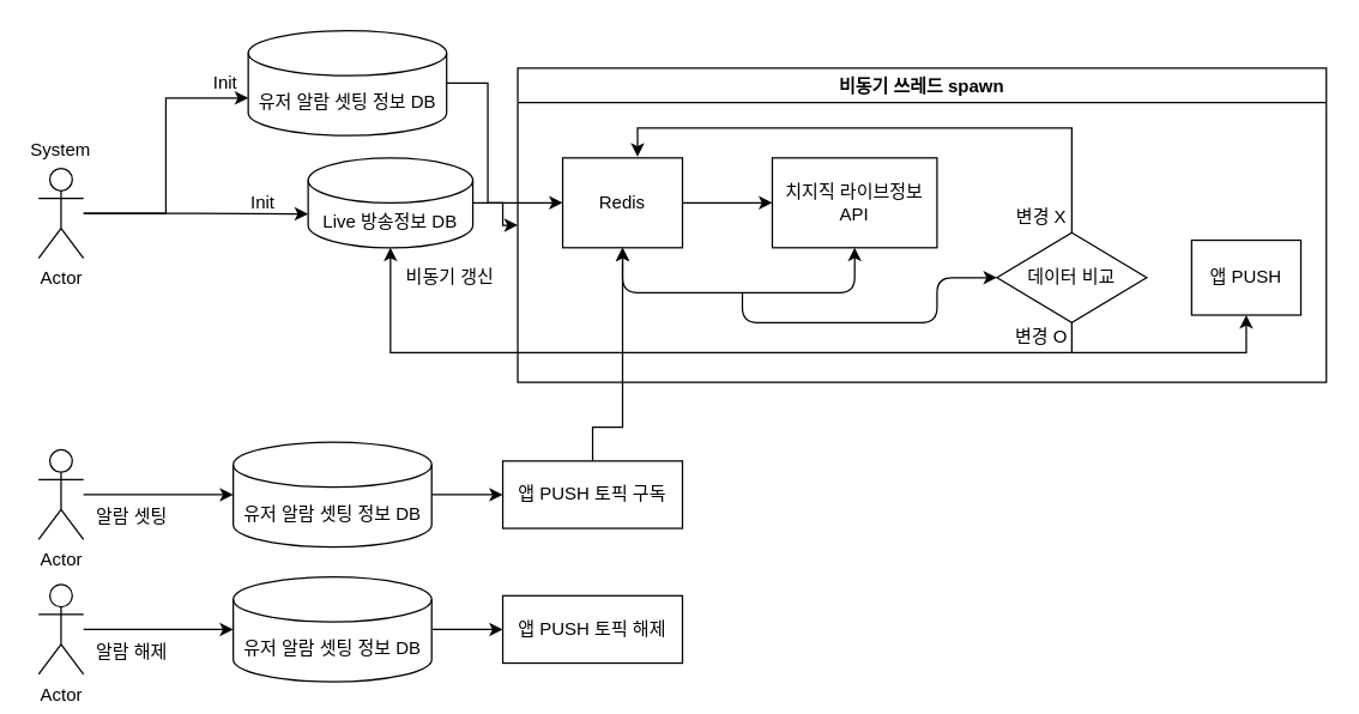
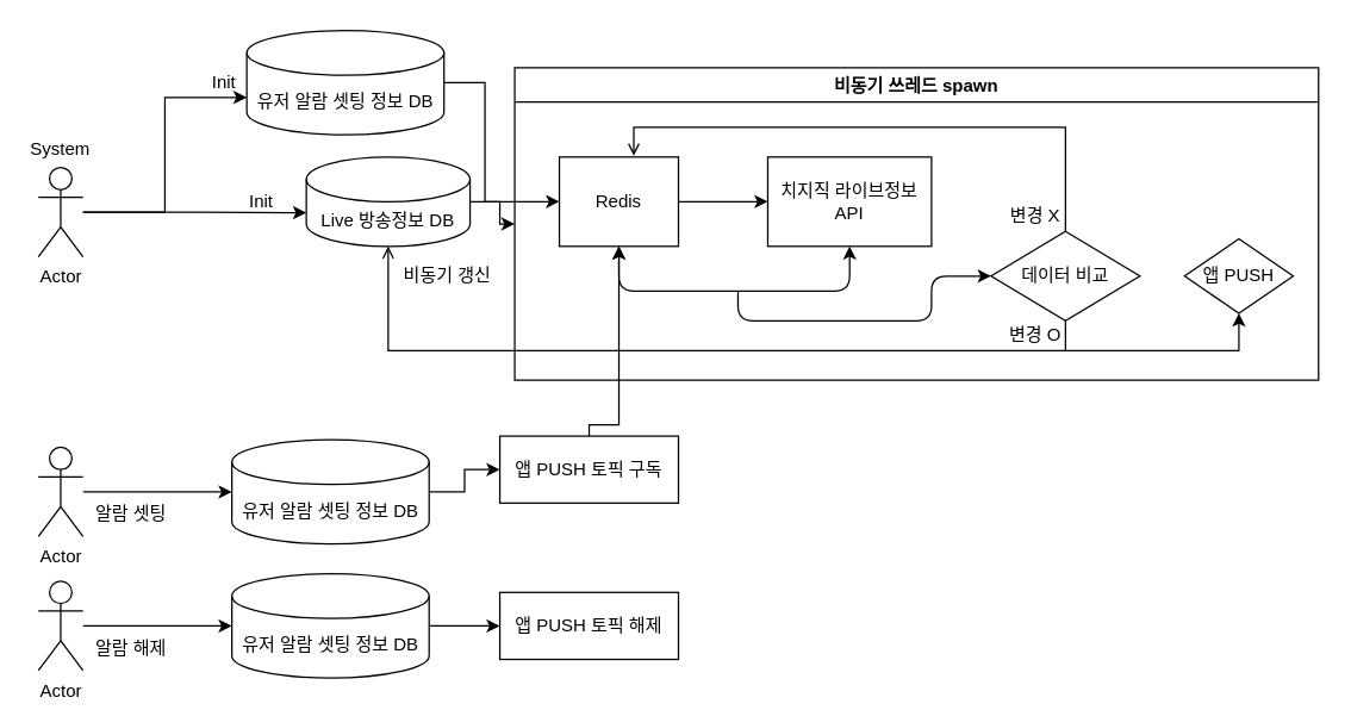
  <mxCell id="0" />
  <mxCell id="1" parent="0" />
  <mxCell id="2" style="edgeStyle=orthogonalEdgeStyle;rounded=0;orthogonalLoop=1;jettySize=auto;html=1;entryX=0;entryY=0;entryDx=0;entryDy=37.5;entryPerimeter=0;" parent="1" source="3" target="6" edge="1"><mxGeometry relative="1" as="geometry" /></mxCell>
  <mxCell id="3" value="Actor" style="shape=umlActor;verticalLabelPosition=bottom;verticalAlign=top;html=1;outlineConnect=0;" parent="1" vertex="1"><mxGeometry x="25" y="112" width="30" height="60" as="geometry" /></mxCell>
  <mxCell id="4" value="System" style="text;html=1;strokeColor=none;fillColor=none;align=center;verticalAlign=middle;whiteSpace=wrap;rounded=0;" parent="1" vertex="1"><mxGeometry x="20" y="90" width="40" height="20" as="geometry" /></mxCell>
  <mxCell id="5" style="edgeStyle=orthogonalEdgeStyle;rounded=0;orthogonalLoop=1;jettySize=auto;html=1;" parent="1" source="6" target="21" edge="1"><mxGeometry relative="1" as="geometry" /></mxCell>
  <mxCell id="6" value="Live 방송정보 DB" style="shape=cylinder3;whiteSpace=wrap;html=1;boundedLbl=1;backgroundOutline=1;size=15;" parent="1" vertex="1"><mxGeometry x="205" y="105" width="110" height="60" as="geometry" /></mxCell>
  <mxCell id="7" style="edgeStyle=orthogonalEdgeStyle;rounded=0;orthogonalLoop=1;jettySize=auto;html=1;entryX=0;entryY=0.5;entryDx=0;entryDy=0;" parent="1" source="8" target="9" edge="1"><mxGeometry relative="1" as="geometry" /></mxCell>
  <mxCell id="8" value="Redis" style="rounded=0;whiteSpace=wrap;html=1;" parent="1" vertex="1"><mxGeometry x="375" y="105" width="80" height="60" as="geometry" /></mxCell>
  <mxCell id="9" value="치지직 라이브정보 API" style="rounded=0;whiteSpace=wrap;html=1;" parent="1" vertex="1"><mxGeometry x="515" y="105" width="110" height="60" as="geometry" /></mxCell>
  <mxCell id="10" value="" style="endArrow=classic;startArrow=classic;html=1;exitX=0.5;exitY=1;exitDx=0;exitDy=0;entryX=0.5;entryY=1;entryDx=0;entryDy=0;" parent="1" source="8" target="9" edge="1"><mxGeometry width="50" height="50" relative="1" as="geometry"><mxPoint x="465" y="225" as="sourcePoint" /><mxPoint x="515" y="175" as="targetPoint" /><Array as="points"><mxPoint x="415" y="195" /><mxPoint x="495" y="195" /><mxPoint x="570" y="195" /></Array></mxGeometry></mxCell>
- <mxCell id="11" style="edgeStyle=orthogonalEdgeStyle;rounded=0;orthogonalLoop=1;jettySize=auto;html=1;entryX=0.625;entryY=-0.014;entryDx=0;entryDy=0;entryPerimeter=0;" parent="1" source="13" target="8" edge="1"><mxGeometry relative="1" as="geometry"><Array as="points"><mxPoint x="715" y="85" /><mxPoint x="425" y="85" /></Array></mxGeometry></mxCell>
- <mxCell id="12" style="edgeStyle=orthogonalEdgeStyle;rounded=0;orthogonalLoop=1;jettySize=auto;html=1;entryX=0.5;entryY=1;entryDx=0;entryDy=0;entryPerimeter=0;" parent="1" source="13" target="6" edge="1"><mxGeometry relative="1" as="geometry"><Array as="points"><mxPoint x="715" y="235" /><mxPoint x="260" y="235" /></Array></mxGeometry></mxCell>
+ <mxCell id="11" style="edgeStyle=orthogonalEdgeStyle;rounded=0;orthogonalLoop=1;jettySize=auto;html=1;entryX=0.625;entryY=-0.014;entryDx=0;entryDy=0;entryPerimeter=0;endArrow=open;" parent="1" source="13" target="8" edge="1"><mxGeometry relative="1" as="geometry"><Array as="points"><mxPoint x="715" y="85" /><mxPoint x="425" y="85" /></Array></mxGeometry></mxCell>
+ <mxCell id="12" style="edgeStyle=orthogonalEdgeStyle;rounded=0;orthogonalLoop=1;jettySize=auto;html=1;entryX=0.5;entryY=1;entryDx=0;entryDy=0;entryPerimeter=0;endArrow=open;" parent="1" source="13" target="6" edge="1"><mxGeometry relative="1" as="geometry"><Array as="points"><mxPoint x="715" y="235" /><mxPoint x="260" y="235" /></Array></mxGeometry></mxCell>
  <mxCell id="13" value="데이터 비교" style="rhombus;whiteSpace=wrap;html=1;" parent="1" vertex="1"><mxGeometry x="665" y="155" width="100" height="60" as="geometry" /></mxCell>
  <mxCell id="14" value="" style="endArrow=classic;html=1;entryX=0;entryY=0.5;entryDx=0;entryDy=0;" parent="1" target="13" edge="1"><mxGeometry width="50" height="50" relative="1" as="geometry"><mxPoint x="495" y="195" as="sourcePoint" /><mxPoint x="605" y="185" as="targetPoint" /><Array as="points"><mxPoint x="495" y="215" /><mxPoint x="565" y="215" /><mxPoint x="625" y="215" /><mxPoint x="625" y="185" /></Array></mxGeometry></mxCell>
  <mxCell id="15" value="변경 X" style="text;html=1;strokeColor=none;fillColor=none;align=center;verticalAlign=middle;whiteSpace=wrap;rounded=0;" parent="1" vertex="1"><mxGeometry x="675" y="135" width="40" height="20" as="geometry" /></mxCell>
  <mxCell id="16" style="edgeStyle=orthogonalEdgeStyle;rounded=0;orthogonalLoop=1;jettySize=auto;html=1;exitX=1;exitY=1;exitDx=0;exitDy=0;entryX=0.5;entryY=1;entryDx=0;entryDy=0;" parent="1" source="17" target="18" edge="1"><mxGeometry relative="1" as="geometry"><Array as="points"><mxPoint x="832" y="235" /><mxPoint x="832" y="210" /></Array></mxGeometry></mxCell>
  <mxCell id="17" value="변경 O" style="text;html=1;strokeColor=none;fillColor=none;align=center;verticalAlign=middle;whiteSpace=wrap;rounded=0;" parent="1" vertex="1"><mxGeometry x="675" y="215" width="40" height="20" as="geometry" /></mxCell>
- <mxCell id="18" value="앱 PUSH" style="rounded=0;whiteSpace=wrap;html=1;" parent="1" vertex="1"><mxGeometry x="795" y="160" width="73" height="50" as="geometry" /></mxCell>
+ <mxCell id="18" value="앱 PUSH" style="rhombus;whiteSpace=wrap;html=1;" parent="1" vertex="1"><mxGeometry x="795" y="160" width="73" height="50" as="geometry" /></mxCell>
  <mxCell id="19" value="비동기 갱신" style="text;html=1;strokeColor=none;fillColor=none;align=center;verticalAlign=middle;whiteSpace=wrap;rounded=0;" parent="1" vertex="1"><mxGeometry x="265" y="175" width="70" height="20" as="geometry" /></mxCell>
  <mxCell id="20" value="Actor" style="shape=umlActor;verticalLabelPosition=bottom;verticalAlign=top;html=1;outlineConnect=0;" parent="1" vertex="1"><mxGeometry x="25" y="300" width="30" height="60" as="geometry" /></mxCell>
  <mxCell id="21" value="비동기 쓰레드 spawn" style="swimlane;" parent="1" vertex="1"><mxGeometry x="345" y="45" width="540" height="210" as="geometry" /></mxCell>
  <mxCell id="22" value="Init" style="text;html=1;strokeColor=none;fillColor=none;align=center;verticalAlign=middle;whiteSpace=wrap;rounded=0;" parent="1" vertex="1"><mxGeometry x="155" y="125" width="40" height="20" as="geometry" /></mxCell>
  <mxCell id="23" value="알람 셋팅" style="text;html=1;strokeColor=none;fillColor=none;align=center;verticalAlign=middle;whiteSpace=wrap;rounded=0;" parent="1" vertex="1"><mxGeometry x="45" y="335" width="85" height="20" as="geometry" /></mxCell>
  <mxCell id="24" style="edgeStyle=orthogonalEdgeStyle;rounded=0;orthogonalLoop=1;jettySize=auto;html=1;entryX=0;entryY=0.5;entryDx=0;entryDy=0;" edge="1" parent="1" source="25" target="28"><mxGeometry relative="1" as="geometry" /></mxCell>
  <mxCell id="25" value="유저 알람 셋팅 정보 DB" style="shape=cylinder3;whiteSpace=wrap;html=1;boundedLbl=1;backgroundOutline=1;size=15;" vertex="1" parent="1"><mxGeometry x="155" y="295" width="132.5" height="70" as="geometry" /></mxCell>
  <mxCell id="26" style="edgeStyle=orthogonalEdgeStyle;rounded=0;orthogonalLoop=1;jettySize=auto;html=1;entryX=0;entryY=0.5;entryDx=0;entryDy=0;entryPerimeter=0;" edge="1" parent="1" source="20" target="25"><mxGeometry relative="1" as="geometry" /></mxCell>
  <mxCell id="27" style="edgeStyle=orthogonalEdgeStyle;rounded=0;orthogonalLoop=1;jettySize=auto;html=1;entryX=0.5;entryY=1;entryDx=0;entryDy=0;" edge="1" parent="1" source="28" target="8"><mxGeometry relative="1" as="geometry"><Array as="points"><mxPoint x="395" y="285" /><mxPoint x="415" y="285" /></Array></mxGeometry></mxCell>
- <mxCell id="28" value="앱 PUSH 토픽 구독" style="rounded=0;whiteSpace=wrap;html=1;" vertex="1" parent="1"><mxGeometry x="335" y="307.5" width="120" height="45" as="geometry" /></mxCell>
+ <mxCell id="28" value="앱 PUSH 토픽 구독" style="rounded=0;whiteSpace=wrap;html=1;" vertex="1" parent="1"><mxGeometry x="335" y="292.5" width="120" height="45" as="geometry" /></mxCell>
  <mxCell id="29" value="Actor" style="shape=umlActor;verticalLabelPosition=bottom;verticalAlign=top;html=1;outlineConnect=0;" vertex="1" parent="1"><mxGeometry x="25" y="390" width="30" height="60" as="geometry" /></mxCell>
  <mxCell id="30" value="알람 해제" style="text;html=1;strokeColor=none;fillColor=none;align=center;verticalAlign=middle;whiteSpace=wrap;rounded=0;" vertex="1" parent="1"><mxGeometry x="45" y="425" width="85" height="20" as="geometry" /></mxCell>
  <mxCell id="31" style="edgeStyle=orthogonalEdgeStyle;rounded=0;orthogonalLoop=1;jettySize=auto;html=1;entryX=0;entryY=0.5;entryDx=0;entryDy=0;" edge="1" parent="1" source="32" target="34"><mxGeometry relative="1" as="geometry" /></mxCell>
  <mxCell id="32" value="유저 알람 셋팅 정보 DB" style="shape=cylinder3;whiteSpace=wrap;html=1;boundedLbl=1;backgroundOutline=1;size=15;" vertex="1" parent="1"><mxGeometry x="155" y="385" width="132.5" height="70" as="geometry" /></mxCell>
  <mxCell id="33" style="edgeStyle=orthogonalEdgeStyle;rounded=0;orthogonalLoop=1;jettySize=auto;html=1;entryX=0;entryY=0.5;entryDx=0;entryDy=0;entryPerimeter=0;" edge="1" parent="1" source="29" target="32"><mxGeometry relative="1" as="geometry" /></mxCell>
  <mxCell id="34" value="앱 PUSH 토픽 해제" style="rounded=0;whiteSpace=wrap;html=1;" vertex="1" parent="1"><mxGeometry x="335" y="397.5" width="120" height="45" as="geometry" /></mxCell>
  <mxCell id="35" style="edgeStyle=orthogonalEdgeStyle;rounded=0;orthogonalLoop=1;jettySize=auto;html=1;entryX=0;entryY=0.5;entryDx=0;entryDy=0;" edge="1" parent="1" source="36" target="8"><mxGeometry relative="1" as="geometry"><Array as="points"><mxPoint x="325" y="135" /></Array></mxGeometry></mxCell>
  <mxCell id="36" value="유저 알람 셋팅 정보 DB" style="shape=cylinder3;whiteSpace=wrap;html=1;boundedLbl=1;backgroundOutline=1;size=15;" vertex="1" parent="1"><mxGeometry x="165" y="20" width="132.5" height="70" as="geometry" /></mxCell>
  <mxCell id="37" style="edgeStyle=orthogonalEdgeStyle;rounded=0;orthogonalLoop=1;jettySize=auto;html=1;entryX=0;entryY=0;entryDx=0;entryDy=45;entryPerimeter=0;" edge="1" parent="1" source="3" target="36"><mxGeometry relative="1" as="geometry" /></mxCell>
  <mxCell id="38" value="Init" style="text;html=1;strokeColor=none;fillColor=none;align=center;verticalAlign=middle;whiteSpace=wrap;rounded=0;" vertex="1" parent="1"><mxGeometry x="130" y="45" width="40" height="20" as="geometry" /></mxCell>
